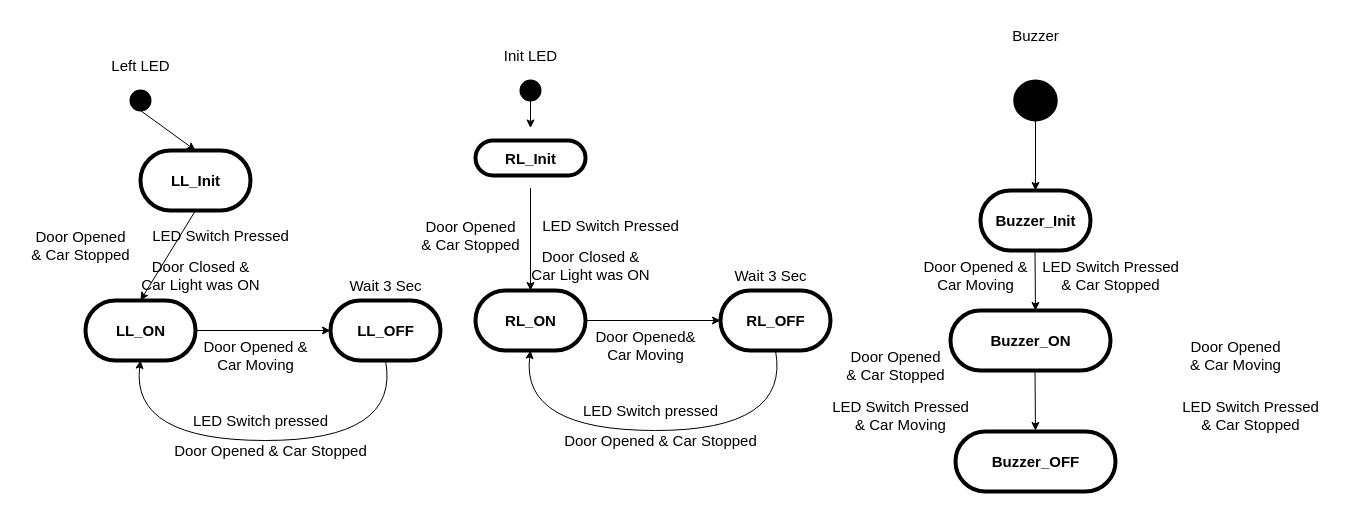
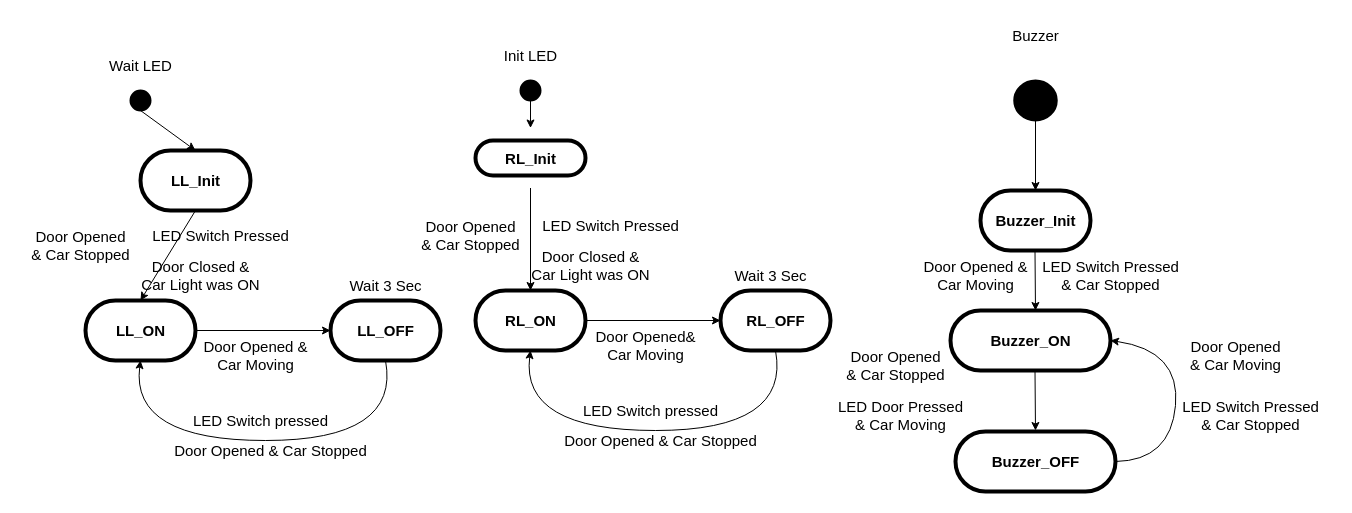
  <mxCell id="0" />
  <mxCell id="1" parent="0" />
  <mxCell id="2" value="" style="strokeWidth=2;html=1;shape=mxgraph.flowchart.start_2;whiteSpace=wrap;labelBackgroundColor=#000000;fillColor=#000000;" vertex="1" parent="1"><mxGeometry x="130" y="90" width="20" height="20" as="geometry" /></mxCell>
  <mxCell id="3" value="&lt;span style=&quot;&quot;&gt;&lt;b&gt;&lt;font style=&quot;font-size: 15px;&quot;&gt;LL_Init&lt;/font&gt;&lt;/b&gt;&lt;/span&gt;" style="html=1;dashed=0;whitespace=wrap;shape=mxgraph.dfd.start;labelBackgroundColor=none;fillStyle=solid;strokeWidth=4;verticalAlign=middle;" vertex="1" parent="1"><mxGeometry x="140" y="150" width="110" height="60" as="geometry" /></mxCell>
  <mxCell id="4" value="&lt;span style=&quot;&quot;&gt;&lt;b&gt;&lt;font style=&quot;font-size: 15px;&quot;&gt;LL_ON&lt;/font&gt;&lt;/b&gt;&lt;/span&gt;" style="html=1;dashed=0;whitespace=wrap;shape=mxgraph.dfd.start;labelBackgroundColor=none;fillStyle=solid;strokeWidth=4;verticalAlign=middle;" vertex="1" parent="1"><mxGeometry x="85" y="300" width="110" height="60" as="geometry" /></mxCell>
  <mxCell id="5" value="" style="endArrow=classic;html=1;rounded=0;fontSize=15;entryX=0.5;entryY=0.5;entryDx=0;entryDy=-30;entryPerimeter=0;exitX=0.5;exitY=1;exitDx=0;exitDy=0;exitPerimeter=0;" edge="1" parent="1" source="2" target="3"><mxGeometry width="50" height="50" relative="1" as="geometry"><mxPoint x="410" y="270" as="sourcePoint" /><mxPoint x="460" y="220" as="targetPoint" /></mxGeometry></mxCell>
  <mxCell id="6" value="" style="endArrow=classic;html=1;rounded=0;fontSize=15;exitX=0.5;exitY=0.5;exitDx=0;exitDy=30;exitPerimeter=0;" edge="1" parent="1" source="3"><mxGeometry width="50" height="50" relative="1" as="geometry"><mxPoint x="139.5" y="240" as="sourcePoint" /><mxPoint x="140" y="300" as="targetPoint" /></mxGeometry></mxCell>
- <mxCell id="7" value="Left LED" style="text;html=1;align=center;verticalAlign=middle;resizable=0;points=[];autosize=1;strokeColor=none;fillColor=none;fontSize=15;" vertex="1" parent="1"><mxGeometry x="100" y="50" width="80" height="30" as="geometry" /></mxCell>
+ <mxCell id="7" value="Wait LED" style="text;html=1;align=center;verticalAlign=middle;resizable=0;points=[];autosize=1;strokeColor=none;fillColor=none;fontSize=15;" vertex="1" parent="1"><mxGeometry x="100" y="50" width="80" height="30" as="geometry" /></mxCell>
  <mxCell id="8" value="Door Opened &lt;br&gt;&amp;amp; Car Stopped" style="text;html=1;align=center;verticalAlign=middle;resizable=0;points=[];autosize=1;strokeColor=none;fillColor=none;fontSize=15;" vertex="1" parent="1"><mxGeometry y="220" width="120" height="50" as="geometry" x="20" /></mxCell>
  <mxCell id="9" value="" style="strokeWidth=2;html=1;shape=mxgraph.flowchart.start_2;whiteSpace=wrap;labelBackgroundColor=#000000;fillColor=#000000;" vertex="1" parent="1"><mxGeometry x="1013.75" y="80" width="42.5" height="40" as="geometry" /></mxCell>
  <mxCell id="10" value="&lt;span style=&quot;&quot;&gt;&lt;b&gt;&lt;font style=&quot;font-size: 15px;&quot;&gt;Buzzer_Init&lt;/font&gt;&lt;/b&gt;&lt;/span&gt;" style="html=1;dashed=0;whitespace=wrap;shape=mxgraph.dfd.start;labelBackgroundColor=none;fillStyle=solid;strokeWidth=4;verticalAlign=middle;" vertex="1" parent="1"><mxGeometry x="980" y="190" width="110" height="60" as="geometry" /></mxCell>
  <mxCell id="11" value="&lt;span style=&quot;&quot;&gt;&lt;b&gt;&lt;font style=&quot;font-size: 15px;&quot;&gt;Buzzer_ON&lt;/font&gt;&lt;/b&gt;&lt;/span&gt;" style="html=1;dashed=0;whitespace=wrap;shape=mxgraph.dfd.start;labelBackgroundColor=none;fillStyle=solid;strokeWidth=4;verticalAlign=middle;" vertex="1" parent="1"><mxGeometry x="950" y="310" width="160" height="60" as="geometry" /></mxCell>
  <mxCell id="12" value="" style="endArrow=classic;html=1;rounded=0;fontSize=15;entryX=0.5;entryY=0.5;entryDx=0;entryDy=-30;entryPerimeter=0;exitX=0.5;exitY=1;exitDx=0;exitDy=0;exitPerimeter=0;" edge="1" parent="1" source="9" target="10"><mxGeometry width="50" height="50" relative="1" as="geometry"><mxPoint x="1305" y="280" as="sourcePoint" /><mxPoint x="1355" y="230" as="targetPoint" /></mxGeometry></mxCell>
  <mxCell id="13" value="" style="endArrow=classic;html=1;rounded=0;fontSize=15;exitX=0.5;exitY=1;exitDx=0;exitDy=0;exitPerimeter=0;" edge="1" parent="1"><mxGeometry width="50" height="50" relative="1" as="geometry"><mxPoint x="1034.5" y="250" as="sourcePoint" /><mxPoint x="1035" y="310" as="targetPoint" /></mxGeometry></mxCell>
  <mxCell id="14" value="" style="endArrow=classic;html=1;rounded=0;fontSize=15;exitX=0.5;exitY=1;exitDx=0;exitDy=0;exitPerimeter=0;" edge="1" parent="1"><mxGeometry width="50" height="50" relative="1" as="geometry"><mxPoint x="1034.5" y="370" as="sourcePoint" /><mxPoint x="1035" y="430" as="targetPoint" /></mxGeometry></mxCell>
  <mxCell id="15" value="Buzzer" style="text;html=1;align=center;verticalAlign=middle;resizable=0;points=[];autosize=1;strokeColor=none;fillColor=none;fontSize=15;" vertex="1" parent="1"><mxGeometry x="1000" y="20" width="70" height="30" as="geometry" /></mxCell>
  <mxCell id="16" value="Door Opened &amp;amp;&lt;br&gt;Car Moving" style="text;html=1;align=center;verticalAlign=middle;resizable=0;points=[];autosize=1;strokeColor=none;fillColor=none;fontSize=15;" vertex="1" parent="1"><mxGeometry x="910" y="250" width="130" height="50" as="geometry" /></mxCell>
  <mxCell id="17" value="&lt;span style=&quot;&quot;&gt;&lt;b&gt;&lt;font style=&quot;font-size: 15px;&quot;&gt;LL_OFF&lt;/font&gt;&lt;/b&gt;&lt;/span&gt;" style="html=1;dashed=0;whitespace=wrap;shape=mxgraph.dfd.start;labelBackgroundColor=none;fillStyle=solid;strokeWidth=4;verticalAlign=middle;" vertex="1" parent="1"><mxGeometry x="330" y="300" width="110" height="60" as="geometry" /></mxCell>
  <mxCell id="18" value="" style="endArrow=classic;html=1;rounded=0;fontSize=15;exitX=1;exitY=0.5;exitDx=0;exitDy=0;exitPerimeter=0;entryX=0;entryY=0.5;entryDx=0;entryDy=0;entryPerimeter=0;" edge="1" parent="1" source="4" target="17"><mxGeometry width="50" height="50" relative="1" as="geometry"><mxPoint x="410" y="290" as="sourcePoint" /><mxPoint x="460" y="240" as="targetPoint" /></mxGeometry></mxCell>
  <mxCell id="19" value="" style="curved=1;endArrow=classic;html=1;rounded=0;fontSize=15;exitX=0.5;exitY=0.5;exitDx=0;exitDy=30;exitPerimeter=0;entryX=0.5;entryY=0.5;entryDx=0;entryDy=30;entryPerimeter=0;" edge="1" parent="1" source="17" target="4"><mxGeometry width="50" height="50" relative="1" as="geometry"><mxPoint x="410" y="290" as="sourcePoint" /><mxPoint x="460" y="240" as="targetPoint" /><Array as="points"><mxPoint x="400" y="440" /><mxPoint x="130" y="440" /></Array></mxGeometry></mxCell>
  <mxCell id="20" value="LED Switch Pressed" style="text;html=1;align=center;verticalAlign=middle;resizable=0;points=[];autosize=1;strokeColor=none;fillColor=none;fontSize=15;" vertex="1" parent="1"><mxGeometry x="140" y="220" width="160" height="30" as="geometry" /></mxCell>
  <mxCell id="21" value="Door Closed &amp;amp;&lt;br&gt;Car Light was ON" style="text;html=1;align=center;verticalAlign=middle;resizable=0;points=[];autosize=1;strokeColor=none;fillColor=none;fontSize=15;" vertex="1" parent="1"><mxGeometry x="130" y="250" width="140" height="50" as="geometry" /></mxCell>
  <mxCell id="22" value="Wait 3 Sec" style="text;html=1;align=center;verticalAlign=middle;resizable=0;points=[];autosize=1;strokeColor=none;fillColor=none;fontSize=15;" vertex="1" parent="1"><mxGeometry x="335" y="270" width="100" height="30" as="geometry" /></mxCell>
  <mxCell id="23" value="Door Opened &amp;amp;&lt;br&gt;Car Moving" style="text;html=1;align=center;verticalAlign=middle;resizable=0;points=[];autosize=1;strokeColor=none;fillColor=none;fontSize=15;" vertex="1" parent="1"><mxGeometry x="190" y="330" width="130" height="50" as="geometry" /></mxCell>
  <mxCell id="24" value="LED Switch pressed" style="text;html=1;align=center;verticalAlign=middle;resizable=0;points=[];autosize=1;strokeColor=none;fillColor=none;fontSize=15;" vertex="1" parent="1"><mxGeometry x="180" y="405" width="160" height="30" as="geometry" /></mxCell>
  <mxCell id="25" value="Door Opened &amp;amp; Car Stopped" style="text;html=1;align=center;verticalAlign=middle;resizable=0;points=[];autosize=1;strokeColor=none;fillColor=none;fontSize=15;" vertex="1" parent="1"><mxGeometry x="160" y="435" width="220" height="30" as="geometry" /></mxCell>
  <mxCell id="26" value="" style="strokeWidth=2;html=1;shape=mxgraph.flowchart.start_2;whiteSpace=wrap;labelBackgroundColor=#000000;fillColor=#000000;" vertex="1" parent="1"><mxGeometry x="520" y="80" width="20" height="20" as="geometry" /></mxCell>
  <mxCell id="27" value="&lt;span style=&quot;&quot;&gt;&lt;b&gt;&lt;font style=&quot;font-size: 15px;&quot;&gt;RL_Init&lt;/font&gt;&lt;/b&gt;&lt;/span&gt;" style="html=1;dashed=0;whitespace=wrap;shape=mxgraph.dfd.start;labelBackgroundColor=none;fillStyle=solid;strokeWidth=4;verticalAlign=middle;" vertex="1" parent="1"><mxGeometry x="475" y="140" width="110" height="35" as="geometry" /></mxCell>
  <mxCell id="28" value="&lt;span style=&quot;&quot;&gt;&lt;b&gt;&lt;font style=&quot;font-size: 15px;&quot;&gt;RL_ON&lt;/font&gt;&lt;/b&gt;&lt;/span&gt;" style="html=1;dashed=0;whitespace=wrap;shape=mxgraph.dfd.start;labelBackgroundColor=none;fillStyle=solid;strokeWidth=4;verticalAlign=middle;" vertex="1" parent="1"><mxGeometry x="475" y="290" width="110" height="60" as="geometry" /></mxCell>
  <mxCell id="29" value="" style="endArrow=classic;html=1;rounded=0;fontSize=15;entryX=0.5;entryY=0.5;entryDx=0;entryDy=-30;entryPerimeter=0;exitX=0.5;exitY=1;exitDx=0;exitDy=0;exitPerimeter=0;" edge="1" parent="1" source="26" target="27"><mxGeometry width="50" height="50" relative="1" as="geometry"><mxPoint x="800" y="260" as="sourcePoint" /><mxPoint x="850" y="210" as="targetPoint" /></mxGeometry></mxCell>
  <mxCell id="30" value="" style="endArrow=classic;html=1;rounded=0;fontSize=15;exitX=0.5;exitY=0.5;exitDx=0;exitDy=30;exitPerimeter=0;" edge="1" parent="1" source="27"><mxGeometry width="50" height="50" relative="1" as="geometry"><mxPoint x="529.5" y="230" as="sourcePoint" /><mxPoint x="530" y="290" as="targetPoint" /></mxGeometry></mxCell>
  <mxCell id="31" value="Init LED" style="text;html=1;align=center;verticalAlign=middle;resizable=0;points=[];autosize=1;strokeColor=none;fillColor=none;fontSize=15;" vertex="1" parent="1"><mxGeometry x="485" y="40" width="90" height="30" as="geometry" /></mxCell>
  <mxCell id="32" value="Door Opened &lt;br&gt;&amp;amp; Car Stopped" style="text;html=1;align=center;verticalAlign=middle;resizable=0;points=[];autosize=1;strokeColor=none;fillColor=none;fontSize=15;" vertex="1" parent="1"><mxGeometry x="410" y="210" width="120" height="50" as="geometry" /></mxCell>
  <mxCell id="33" value="&lt;span style=&quot;&quot;&gt;&lt;b&gt;&lt;font style=&quot;font-size: 15px;&quot;&gt;RL_OFF&lt;/font&gt;&lt;/b&gt;&lt;/span&gt;" style="html=1;dashed=0;whitespace=wrap;shape=mxgraph.dfd.start;labelBackgroundColor=none;fillStyle=solid;strokeWidth=4;verticalAlign=middle;" vertex="1" parent="1"><mxGeometry x="720" y="290" width="110" height="60" as="geometry" /></mxCell>
  <mxCell id="34" value="" style="endArrow=classic;html=1;rounded=0;fontSize=15;exitX=1;exitY=0.5;exitDx=0;exitDy=0;exitPerimeter=0;entryX=0;entryY=0.5;entryDx=0;entryDy=0;entryPerimeter=0;" edge="1" parent="1" source="28" target="33"><mxGeometry width="50" height="50" relative="1" as="geometry"><mxPoint x="800" y="280" as="sourcePoint" /><mxPoint x="850" y="230" as="targetPoint" /></mxGeometry></mxCell>
  <mxCell id="35" value="" style="curved=1;endArrow=classic;html=1;rounded=0;fontSize=15;exitX=0.5;exitY=0.5;exitDx=0;exitDy=30;exitPerimeter=0;entryX=0.5;entryY=0.5;entryDx=0;entryDy=30;entryPerimeter=0;" edge="1" parent="1" source="33" target="28"><mxGeometry width="50" height="50" relative="1" as="geometry"><mxPoint x="800" y="280" as="sourcePoint" /><mxPoint x="850" y="230" as="targetPoint" /><Array as="points"><mxPoint x="790" y="430" /><mxPoint x="520" y="430" /></Array></mxGeometry></mxCell>
  <mxCell id="36" value="LED Switch Pressed" style="text;html=1;align=center;verticalAlign=middle;resizable=0;points=[];autosize=1;strokeColor=none;fillColor=none;fontSize=15;" vertex="1" parent="1"><mxGeometry x="530" y="210" width="160" height="30" as="geometry" /></mxCell>
  <mxCell id="37" value="Door Closed &amp;amp;&lt;br&gt;Car Light was ON" style="text;html=1;align=center;verticalAlign=middle;resizable=0;points=[];autosize=1;strokeColor=none;fillColor=none;fontSize=15;" vertex="1" parent="1"><mxGeometry x="520" y="240" width="140" height="50" as="geometry" /></mxCell>
  <mxCell id="38" value="Wait 3 Sec" style="text;html=1;align=center;verticalAlign=middle;resizable=0;points=[];autosize=1;strokeColor=none;fillColor=none;fontSize=15;" vertex="1" parent="1"><mxGeometry x="720" y="260" width="100" height="30" as="geometry" /></mxCell>
  <mxCell id="39" value="Door Opened&amp;amp;&lt;br&gt;Car Moving" style="text;html=1;align=center;verticalAlign=middle;resizable=0;points=[];autosize=1;strokeColor=none;fillColor=none;fontSize=15;" vertex="1" parent="1"><mxGeometry x="585" y="320" width="120" height="50" as="geometry" /></mxCell>
  <mxCell id="40" value="LED Switch pressed" style="text;html=1;align=center;verticalAlign=middle;resizable=0;points=[];autosize=1;strokeColor=none;fillColor=none;fontSize=15;" vertex="1" parent="1"><mxGeometry x="570" y="395" width="160" height="30" as="geometry" /></mxCell>
  <mxCell id="41" value="Door Opened &amp;amp; Car Stopped" style="text;html=1;align=center;verticalAlign=middle;resizable=0;points=[];autosize=1;strokeColor=none;fillColor=none;fontSize=15;" vertex="1" parent="1"><mxGeometry x="550" y="425" width="220" height="30" as="geometry" /></mxCell>
  <mxCell id="42" value="LED Switch Pressed&lt;br&gt;&amp;amp; Car Stopped" style="text;html=1;align=center;verticalAlign=middle;resizable=0;points=[];autosize=1;strokeColor=none;fillColor=none;fontSize=15;" vertex="1" parent="1"><mxGeometry x="1030" y="250" width="160" height="50" as="geometry" /></mxCell>
  <mxCell id="43" value="&lt;span style=&quot;&quot;&gt;&lt;b&gt;&lt;font style=&quot;font-size: 15px;&quot;&gt;Buzzer_OFF&lt;/font&gt;&lt;/b&gt;&lt;/span&gt;" style="html=1;dashed=0;whitespace=wrap;shape=mxgraph.dfd.start;labelBackgroundColor=none;fillStyle=solid;strokeWidth=4;verticalAlign=middle;" vertex="1" parent="1"><mxGeometry x="955" y="431" width="160" height="60" as="geometry" /></mxCell>
+ <mxCell id="44" value="" style="curved=1;endArrow=classic;html=1;rounded=0;fontSize=15;entryX=1;entryY=0.5;entryDx=0;entryDy=0;entryPerimeter=0;exitX=1;exitY=0.5;exitDx=0;exitDy=0;exitPerimeter=0;" edge="1" parent="1" source="43" target="11"><mxGeometry width="50" height="50" relative="1" as="geometry"><mxPoint x="770" y="400" as="sourcePoint" /><mxPoint x="820" y="350" as="targetPoint" /><Array as="points"><mxPoint x="1170" y="460" /><mxPoint x="1180" y="350" /></Array></mxGeometry></mxCell>
  <mxCell id="45" value="Door Opened &lt;br&gt;&amp;amp; Car Stopped" style="text;html=1;align=center;verticalAlign=middle;resizable=0;points=[];autosize=1;strokeColor=none;fillColor=none;fontSize=15;" vertex="1" parent="1"><mxGeometry x="835" y="340" width="120" height="50" as="geometry" /></mxCell>
- <mxCell id="46" value="LED Switch Pressed&lt;br&gt;&amp;amp; Car Moving" style="text;html=1;align=center;verticalAlign=middle;resizable=0;points=[];autosize=1;strokeColor=none;fillColor=none;fontSize=15;" vertex="1" parent="1"><mxGeometry x="820" y="390" width="160" height="50" as="geometry" /></mxCell>
+ <mxCell id="46" value="LED Door Pressed&lt;br&gt;&amp;amp; Car Moving" style="text;html=1;align=center;verticalAlign=middle;resizable=0;points=[];autosize=1;strokeColor=none;fillColor=none;fontSize=15;" vertex="1" parent="1"><mxGeometry x="820" y="390" width="160" height="50" as="geometry" /></mxCell>
  <mxCell id="47" value="Door Opened &lt;br&gt;&amp;amp; Car Moving" style="text;html=1;align=center;verticalAlign=middle;resizable=0;points=[];autosize=1;strokeColor=none;fillColor=none;fontSize=15;" vertex="1" parent="1"><mxGeometry x="1180" y="330" width="110" height="50" as="geometry" /></mxCell>
  <mxCell id="48" value="LED Switch Pressed&lt;br&gt;&amp;amp; Car Stopped" style="text;html=1;align=center;verticalAlign=middle;resizable=0;points=[];autosize=1;strokeColor=none;fillColor=none;fontSize=15;" vertex="1" parent="1"><mxGeometry x="1170" y="390" width="160" height="50" as="geometry" /></mxCell>
